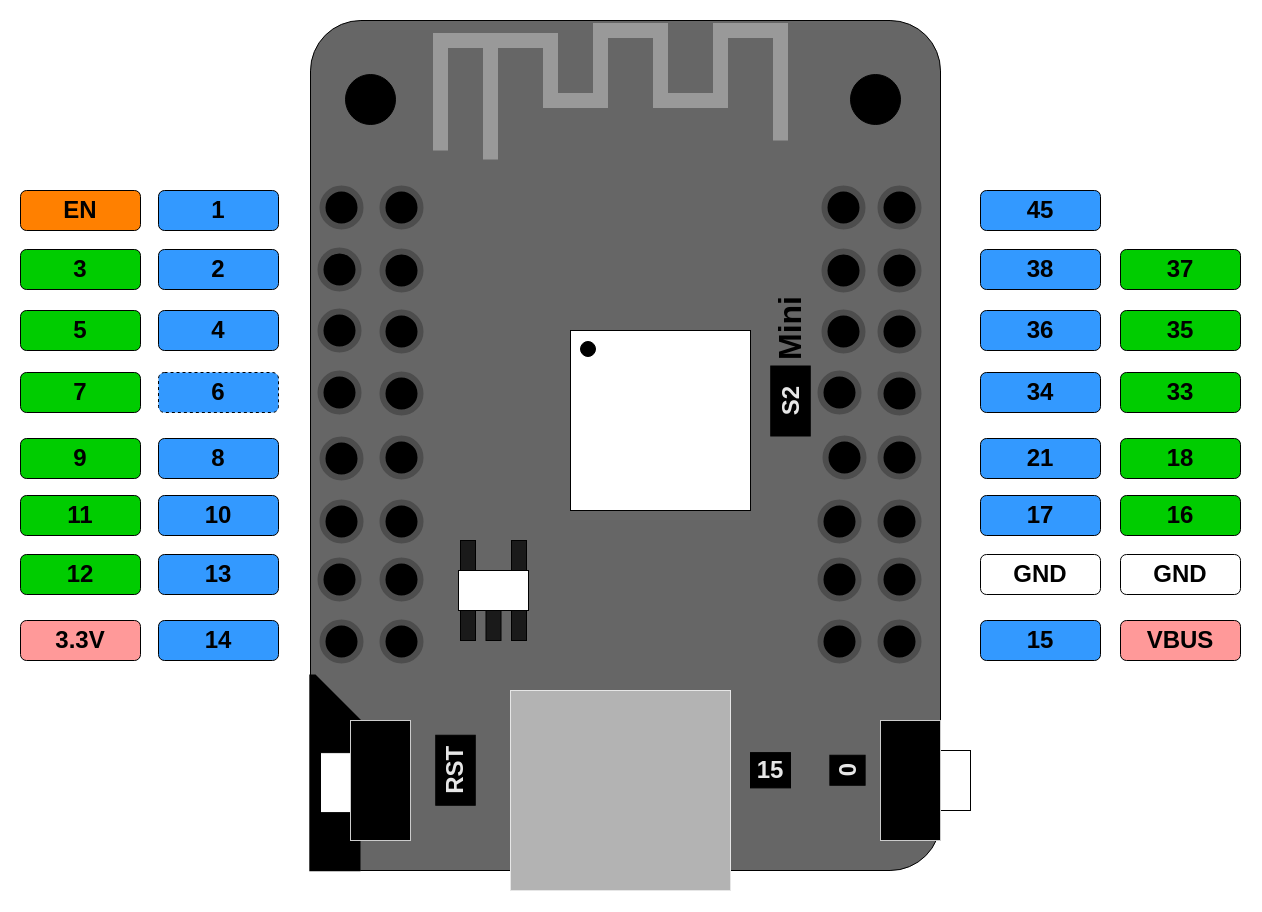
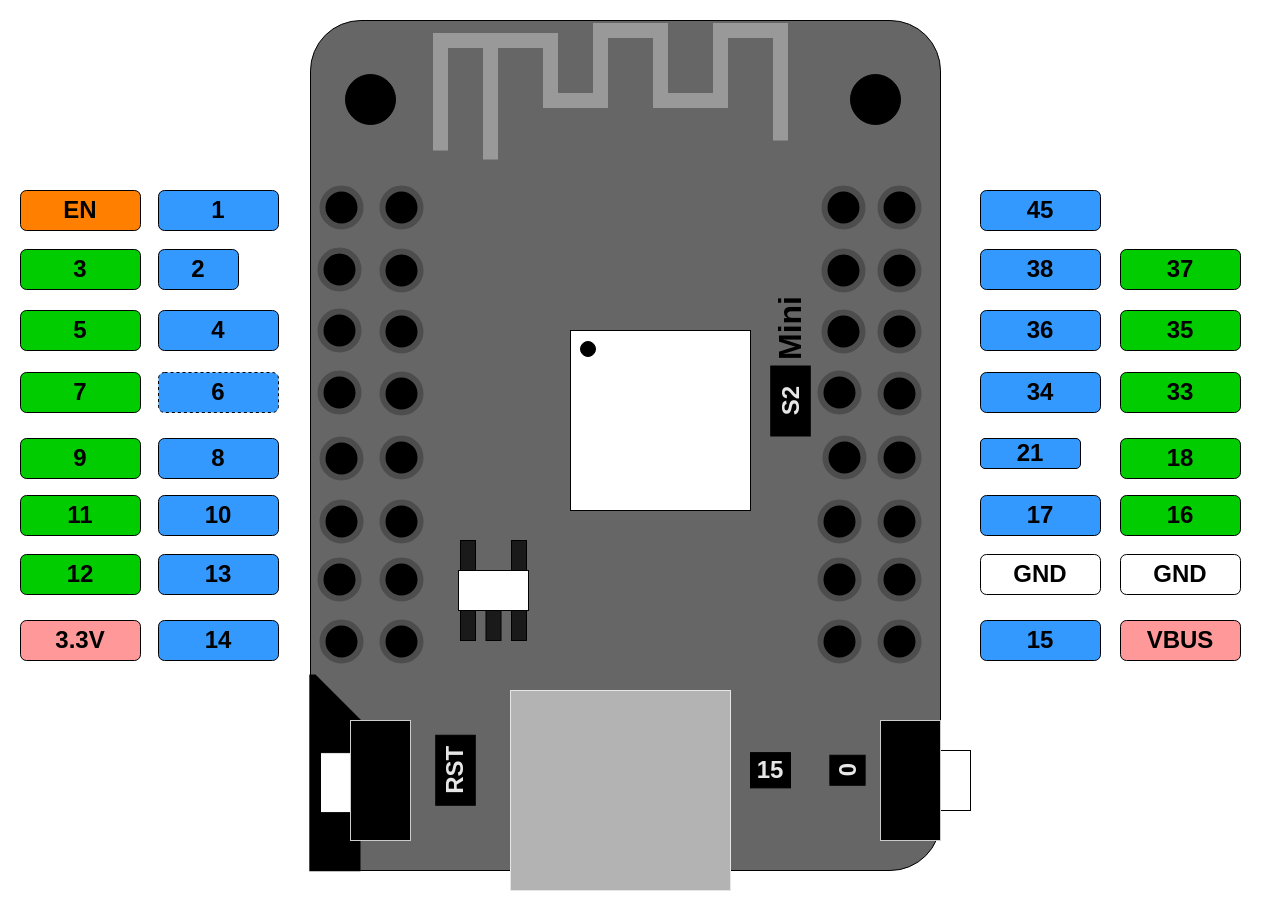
  <mxCell id="0" />
  <mxCell id="1" parent="0" />
  <mxCell id="2" value="" style="rounded=1;whiteSpace=wrap;html=1;fillColor=#666666;arcSize=8;" vertex="1" parent="1"><mxGeometry x="310" y="20" width="630" height="850" as="geometry" /></mxCell>
  <mxCell id="3" value="" style="shape=card;whiteSpace=wrap;html=1;rotation=90;size=45;strokeColor=none;fillColor=#000000;" vertex="1" parent="1"><mxGeometry x="236" y="746.81" width="196.81" height="51.19" as="geometry" /></mxCell>
  <mxCell id="4" value="" style="rounded=0;whiteSpace=wrap;html=1;fillColor=#B3B3B3;fontColor=#333333;strokeColor=#E6E6E6;" vertex="1" parent="1"><mxGeometry x="510" y="690" width="220" height="200" as="geometry" /></mxCell>
  <mxCell id="5" value="" style="whiteSpace=wrap;html=1;aspect=fixed;" vertex="1" parent="1"><mxGeometry x="570" y="330" width="180" height="180" as="geometry" /></mxCell>
  <mxCell id="6" value="" style="ellipse;whiteSpace=wrap;html=1;aspect=fixed;fillColor=#000000;" vertex="1" parent="1"><mxGeometry x="580" y="341" width="15" height="15" as="geometry" /></mxCell>
  <mxCell id="7" value="" style="rounded=0;whiteSpace=wrap;html=1;" vertex="1" parent="1"><mxGeometry x="458" y="570" width="70" height="40" as="geometry" /></mxCell>
  <mxCell id="8" value="&lt;h1&gt;EN&lt;/h1&gt;" style="rounded=1;whiteSpace=wrap;html=1;fillColor=#FF8000;" vertex="1" parent="1"><mxGeometry x="20" y="190" width="120" height="40" as="geometry" /></mxCell>
  <mxCell id="9" value="&lt;h1&gt;1&lt;/h1&gt;" style="rounded=1;whiteSpace=wrap;html=1;fillColor=#3399FF;" vertex="1" parent="1"><mxGeometry x="158" y="190" width="120" height="40" as="geometry" /></mxCell>
  <mxCell id="10" value="&lt;h1&gt;3&lt;/h1&gt;" style="rounded=1;whiteSpace=wrap;html=1;fillColor=#00CC00;" vertex="1" parent="1"><mxGeometry x="20" y="249" width="120" height="40" as="geometry" /></mxCell>
  <mxCell id="11" value="&lt;h1&gt;5&lt;/h1&gt;" style="rounded=1;whiteSpace=wrap;html=1;fillColor=#00CC00;" vertex="1" parent="1"><mxGeometry x="20" y="310" width="120" height="40" as="geometry" /></mxCell>
  <mxCell id="12" value="&lt;h1&gt;7&lt;/h1&gt;" style="rounded=1;whiteSpace=wrap;html=1;fillColor=#00CC00;" vertex="1" parent="1"><mxGeometry x="20" y="372" width="120" height="40" as="geometry" /></mxCell>
  <mxCell id="13" value="&lt;h1&gt;S2&lt;/h1&gt;" style="rounded=0;whiteSpace=wrap;html=1;rotation=-90;fontColor=#E6E6E6;fillColor=#000000;" vertex="1" parent="1"><mxGeometry x="755" y="380.75" width="70" height="39.5" as="geometry" /></mxCell>
  <mxCell id="14" value="&lt;h1&gt;9&lt;/h1&gt;" style="rounded=1;whiteSpace=wrap;html=1;fillColor=#00CC00;" vertex="1" parent="1"><mxGeometry x="20" y="438" width="120" height="40" as="geometry" /></mxCell>
  <mxCell id="15" value="&lt;h1&gt;11&lt;/h1&gt;" style="rounded=1;whiteSpace=wrap;html=1;fillColor=#00CC00;" vertex="1" parent="1"><mxGeometry x="20" y="495" width="120" height="40" as="geometry" /></mxCell>
  <mxCell id="16" value="&lt;h1&gt;12&lt;/h1&gt;" style="rounded=1;whiteSpace=wrap;html=1;fillColor=#00CC00;" vertex="1" parent="1"><mxGeometry x="20" y="554" width="120" height="40" as="geometry" /></mxCell>
  <mxCell id="17" value="&lt;h1&gt;3.3V&lt;/h1&gt;" style="rounded=1;whiteSpace=wrap;html=1;fillColor=#FF9999;" vertex="1" parent="1"><mxGeometry x="20" y="620" width="120" height="40" as="geometry" /></mxCell>
- <mxCell id="18" value="&lt;h1&gt;2&lt;/h1&gt;" style="rounded=1;whiteSpace=wrap;html=1;fillColor=#3399FF;" vertex="1" parent="1"><mxGeometry x="158" y="249" width="120" height="40" as="geometry" /></mxCell>
+ <mxCell id="18" value="&lt;h1&gt;2&lt;/h1&gt;" style="rounded=1;whiteSpace=wrap;html=1;fillColor=#3399FF;" vertex="1" parent="1"><mxGeometry x="158" y="249" width="80" height="40" as="geometry" /></mxCell>
  <mxCell id="19" value="&lt;h1&gt;4&lt;/h1&gt;" style="rounded=1;whiteSpace=wrap;html=1;fillColor=#3399FF;" vertex="1" parent="1"><mxGeometry x="158" y="310" width="120" height="40" as="geometry" /></mxCell>
  <mxCell id="20" value="&lt;h1&gt;6&lt;/h1&gt;" style="rounded=1;whiteSpace=wrap;html=1;fillColor=#3399FF;dashed=1;" vertex="1" parent="1"><mxGeometry x="158" y="372" width="120" height="40" as="geometry" /></mxCell>
  <mxCell id="21" value="&lt;h1&gt;8&lt;/h1&gt;" style="rounded=1;whiteSpace=wrap;html=1;fillColor=#3399FF;" vertex="1" parent="1"><mxGeometry x="158" y="438" width="120" height="40" as="geometry" /></mxCell>
  <mxCell id="22" value="&lt;h1&gt;10&lt;/h1&gt;" style="rounded=1;whiteSpace=wrap;html=1;fillColor=#3399FF;" vertex="1" parent="1"><mxGeometry x="158" y="495" width="120" height="40" as="geometry" /></mxCell>
  <mxCell id="23" value="&lt;h1&gt;13&lt;/h1&gt;" style="rounded=1;whiteSpace=wrap;html=1;fillColor=#3399FF;" vertex="1" parent="1"><mxGeometry x="158" y="554" width="120" height="40" as="geometry" /></mxCell>
  <mxCell id="24" value="&lt;h1&gt;14&lt;/h1&gt;" style="rounded=1;whiteSpace=wrap;html=1;fillColor=#3399FF;" vertex="1" parent="1"><mxGeometry x="158" y="620" width="120" height="40" as="geometry" /></mxCell>
  <mxCell id="25" value="&lt;h1&gt;GND&lt;/h1&gt;" style="rounded=1;whiteSpace=wrap;html=1;fillColor=#FFFFFF;" vertex="1" parent="1"><mxGeometry x="980" y="554" width="120" height="40" as="geometry" /></mxCell>
  <mxCell id="26" value="&lt;h1&gt;GND&lt;/h1&gt;" style="rounded=1;whiteSpace=wrap;html=1;fillColor=#FFFFFF;" vertex="1" parent="1"><mxGeometry x="1120" y="554" width="120" height="40" as="geometry" /></mxCell>
  <mxCell id="27" value="&lt;h1&gt;VBUS&lt;/h1&gt;" style="rounded=1;whiteSpace=wrap;html=1;fillColor=#FF9999;" vertex="1" parent="1"><mxGeometry x="1120" y="620" width="120" height="40" as="geometry" /></mxCell>
  <mxCell id="28" value="&lt;h1&gt;15&lt;/h1&gt;" style="rounded=1;whiteSpace=wrap;html=1;fillColor=#3399FF;" vertex="1" parent="1"><mxGeometry x="980" y="620" width="120" height="40" as="geometry" /></mxCell>
  <mxCell id="29" value="&lt;h1&gt;16&lt;/h1&gt;" style="rounded=1;whiteSpace=wrap;html=1;fillColor=#00CC00;" vertex="1" parent="1"><mxGeometry x="1120" y="495" width="120" height="40" as="geometry" /></mxCell>
  <mxCell id="30" value="&lt;h1&gt;RST&lt;/h1&gt;" style="rounded=0;whiteSpace=wrap;html=1;rotation=-90;fontColor=#E6E6E6;fillColor=#000000;" vertex="1" parent="1"><mxGeometry x="420" y="750" width="70" height="39.5" as="geometry" /></mxCell>
  <mxCell id="31" value="&lt;h1&gt;15&lt;/h1&gt;" style="rounded=0;whiteSpace=wrap;html=1;rotation=0;fontColor=#E6E6E6;fillColor=#000000;" vertex="1" parent="1"><mxGeometry x="750" y="752.13" width="40" height="35.25" as="geometry" /></mxCell>
  <mxCell id="32" value="&lt;h1&gt;0&lt;/h1&gt;" style="rounded=0;whiteSpace=wrap;html=1;rotation=90;fontColor=#E6E6E6;fillColor=#000000;" vertex="1" parent="1"><mxGeometry x="832" y="752.13" width="30" height="35.25" as="geometry" /></mxCell>
  <mxCell id="33" value="&lt;h1 style=&quot;font-size: 32px;&quot;&gt;Mini&lt;/h1&gt;" style="rounded=0;whiteSpace=wrap;html=1;fillColor=none;strokeColor=none;rotation=-90;fontSize=32;" vertex="1" parent="1"><mxGeometry x="755" y="310" width="70" height="36" as="geometry" /></mxCell>
  <mxCell id="34" value="" style="rounded=0;whiteSpace=wrap;html=1;" vertex="1" parent="1"><mxGeometry x="940" y="750" width="30" height="60" as="geometry" /></mxCell>
  <mxCell id="35" value="" style="rounded=0;whiteSpace=wrap;html=1;" vertex="1" parent="1"><mxGeometry x="320" y="752.13" width="30" height="60" as="geometry" /></mxCell>
  <mxCell id="36" value="" style="rounded=0;whiteSpace=wrap;html=1;fillColor=#000000;strokeColor=#CCCCCC;" vertex="1" parent="1"><mxGeometry x="350" y="720" width="60" height="120" as="geometry" /></mxCell>
  <mxCell id="37" value="" style="rounded=0;whiteSpace=wrap;html=1;fillColor=#000000;strokeColor=#CCCCCC;" vertex="1" parent="1"><mxGeometry x="880" y="720" width="60" height="120" as="geometry" /></mxCell>
  <mxCell id="38" value="&lt;h1&gt;18&lt;/h1&gt;" style="rounded=1;whiteSpace=wrap;html=1;fillColor=#00CC00;" vertex="1" parent="1"><mxGeometry x="1120" y="438" width="120" height="40" as="geometry" /></mxCell>
  <mxCell id="39" value="&lt;h1&gt;33&lt;/h1&gt;" style="rounded=1;whiteSpace=wrap;html=1;fillColor=#00CC00;" vertex="1" parent="1"><mxGeometry x="1120" y="372" width="120" height="40" as="geometry" /></mxCell>
  <mxCell id="40" value="" style="rounded=0;whiteSpace=wrap;html=1;fillColor=#1A1A1A;" vertex="1" parent="1"><mxGeometry x="511" y="540" width="15" height="30" as="geometry" /></mxCell>
  <mxCell id="41" value="" style="rounded=0;whiteSpace=wrap;html=1;fillColor=#1A1A1A;" vertex="1" parent="1"><mxGeometry x="511" y="610" width="15" height="30" as="geometry" /></mxCell>
  <mxCell id="42" value="" style="rounded=0;whiteSpace=wrap;html=1;fillColor=#1A1A1A;" vertex="1" parent="1"><mxGeometry x="485.5" y="610" width="15" height="30" as="geometry" /></mxCell>
  <mxCell id="43" value="" style="rounded=0;whiteSpace=wrap;html=1;fillColor=#1A1A1A;" vertex="1" parent="1"><mxGeometry x="460" y="610" width="15" height="30" as="geometry" /></mxCell>
  <mxCell id="44" value="" style="rounded=0;whiteSpace=wrap;html=1;fillColor=#1A1A1A;" vertex="1" parent="1"><mxGeometry x="460" y="540" width="15" height="30" as="geometry" /></mxCell>
  <mxCell id="45" value="&lt;h1&gt;35&lt;/h1&gt;" style="rounded=1;whiteSpace=wrap;html=1;fillColor=#00CC00;" vertex="1" parent="1"><mxGeometry x="1120" y="310" width="120" height="40" as="geometry" /></mxCell>
  <mxCell id="46" value="&lt;h1&gt;37&lt;/h1&gt;" style="rounded=1;whiteSpace=wrap;html=1;fillColor=#00CC00;" vertex="1" parent="1"><mxGeometry x="1120" y="249" width="120" height="40" as="geometry" /></mxCell>
  <mxCell id="47" value="&lt;h1&gt;17&lt;/h1&gt;" style="rounded=1;whiteSpace=wrap;html=1;fillColor=#3399FF;" vertex="1" parent="1"><mxGeometry x="980" y="495" width="120" height="40" as="geometry" /></mxCell>
- <mxCell id="48" value="&lt;h1&gt;21&lt;/h1&gt;" style="rounded=1;whiteSpace=wrap;html=1;fillColor=#3399FF;" vertex="1" parent="1"><mxGeometry x="980" y="438" width="120" height="40" as="geometry" /></mxCell>
+ <mxCell id="48" value="&lt;h1&gt;21&lt;/h1&gt;" style="rounded=1;whiteSpace=wrap;html=1;fillColor=#3399FF;" vertex="1" parent="1"><mxGeometry x="980" y="438" width="100" height="30" as="geometry" /></mxCell>
  <mxCell id="49" value="&lt;h1&gt;34&lt;/h1&gt;" style="rounded=1;whiteSpace=wrap;html=1;fillColor=#3399FF;" vertex="1" parent="1"><mxGeometry x="980" y="372" width="120" height="40" as="geometry" /></mxCell>
  <mxCell id="50" value="&lt;h1&gt;36&lt;/h1&gt;" style="rounded=1;whiteSpace=wrap;html=1;fillColor=#3399FF;" vertex="1" parent="1"><mxGeometry x="980" y="310" width="120" height="40" as="geometry" /></mxCell>
  <mxCell id="51" value="&lt;h1&gt;38&lt;/h1&gt;" style="rounded=1;whiteSpace=wrap;html=1;fillColor=#3399FF;" vertex="1" parent="1"><mxGeometry x="980" y="249" width="120" height="40" as="geometry" /></mxCell>
  <mxCell id="52" value="&lt;h1&gt;45&lt;/h1&gt;" style="rounded=1;whiteSpace=wrap;html=1;fillColor=#3399FF;" vertex="1" parent="1"><mxGeometry x="980" y="190" width="120" height="40" as="geometry" /></mxCell>
  <mxCell id="53" value="" style="ellipse;whiteSpace=wrap;html=1;aspect=fixed;fillColor=#000000;" vertex="1" parent="1"><mxGeometry x="345" y="74" width="50" height="50" as="geometry" /></mxCell>
  <mxCell id="54" value="" style="ellipse;whiteSpace=wrap;html=1;aspect=fixed;fillColor=#000000;" vertex="1" parent="1"><mxGeometry x="850" y="74" width="50" height="50" as="geometry" /></mxCell>
  <mxCell id="55" value="" style="ellipse;whiteSpace=wrap;html=1;aspect=fixed;strokeWidth=6;strokeColor=#4D4D4D;fillColor=#000000;" vertex="1" parent="1"><mxGeometry x="322" y="188" width="38" height="38" as="geometry" /></mxCell>
  <mxCell id="56" value="" style="ellipse;whiteSpace=wrap;html=1;aspect=fixed;strokeWidth=6;strokeColor=#4D4D4D;fillColor=#000000;" vertex="1" parent="1"><mxGeometry x="320" y="250" width="38" height="38" as="geometry" /></mxCell>
  <mxCell id="57" value="" style="ellipse;whiteSpace=wrap;html=1;aspect=fixed;strokeWidth=6;strokeColor=#4D4D4D;fillColor=#000000;" vertex="1" parent="1"><mxGeometry x="320" y="311" width="38" height="38" as="geometry" /></mxCell>
  <mxCell id="58" value="" style="ellipse;whiteSpace=wrap;html=1;aspect=fixed;strokeWidth=6;strokeColor=#4D4D4D;fillColor=#000000;" vertex="1" parent="1"><mxGeometry x="320" y="373" width="38" height="38" as="geometry" /></mxCell>
  <mxCell id="59" value="" style="ellipse;whiteSpace=wrap;html=1;aspect=fixed;strokeWidth=6;strokeColor=#4D4D4D;fillColor=#000000;" vertex="1" parent="1"><mxGeometry x="322" y="439" width="38" height="38" as="geometry" /></mxCell>
  <mxCell id="60" value="" style="ellipse;whiteSpace=wrap;html=1;aspect=fixed;strokeWidth=6;strokeColor=#4D4D4D;fillColor=#000000;" vertex="1" parent="1"><mxGeometry x="322" y="502" width="38" height="38" as="geometry" /></mxCell>
  <mxCell id="61" value="" style="ellipse;whiteSpace=wrap;html=1;aspect=fixed;strokeWidth=6;strokeColor=#4D4D4D;fillColor=#000000;" vertex="1" parent="1"><mxGeometry x="320" y="560" width="38" height="38" as="geometry" /></mxCell>
  <mxCell id="62" value="" style="ellipse;whiteSpace=wrap;html=1;aspect=fixed;strokeWidth=6;strokeColor=#4D4D4D;fillColor=#000000;" vertex="1" parent="1"><mxGeometry x="322" y="622" width="38" height="38" as="geometry" /></mxCell>
  <mxCell id="63" value="" style="ellipse;whiteSpace=wrap;html=1;aspect=fixed;strokeWidth=6;strokeColor=#4D4D4D;fillColor=#000000;" vertex="1" parent="1"><mxGeometry x="382" y="622" width="38" height="38" as="geometry" /></mxCell>
  <mxCell id="64" value="" style="ellipse;whiteSpace=wrap;html=1;aspect=fixed;strokeWidth=6;strokeColor=#4D4D4D;fillColor=#000000;" vertex="1" parent="1"><mxGeometry x="382" y="560" width="38" height="38" as="geometry" /></mxCell>
  <mxCell id="65" value="" style="ellipse;whiteSpace=wrap;html=1;aspect=fixed;strokeWidth=6;strokeColor=#4D4D4D;fillColor=#000000;" vertex="1" parent="1"><mxGeometry x="382" y="502" width="38" height="38" as="geometry" /></mxCell>
  <mxCell id="66" value="" style="ellipse;whiteSpace=wrap;html=1;aspect=fixed;strokeWidth=6;strokeColor=#4D4D4D;fillColor=#000000;" vertex="1" parent="1"><mxGeometry x="382" y="438" width="38" height="38" as="geometry" /></mxCell>
  <mxCell id="67" value="" style="ellipse;whiteSpace=wrap;html=1;aspect=fixed;strokeWidth=6;strokeColor=#4D4D4D;fillColor=#000000;" vertex="1" parent="1"><mxGeometry x="382" y="374" width="38" height="38" as="geometry" /></mxCell>
  <mxCell id="68" value="" style="ellipse;whiteSpace=wrap;html=1;aspect=fixed;strokeWidth=6;strokeColor=#4D4D4D;fillColor=#000000;" vertex="1" parent="1"><mxGeometry x="382" y="312" width="38" height="38" as="geometry" /></mxCell>
  <mxCell id="69" value="" style="ellipse;whiteSpace=wrap;html=1;aspect=fixed;strokeWidth=6;strokeColor=#4D4D4D;fillColor=#000000;" vertex="1" parent="1"><mxGeometry x="382" y="251" width="38" height="38" as="geometry" /></mxCell>
  <mxCell id="70" value="" style="ellipse;whiteSpace=wrap;html=1;aspect=fixed;strokeWidth=6;strokeColor=#4D4D4D;fillColor=#000000;" vertex="1" parent="1"><mxGeometry x="382" y="188" width="38" height="38" as="geometry" /></mxCell>
  <mxCell id="71" value="" style="ellipse;whiteSpace=wrap;html=1;aspect=fixed;strokeWidth=6;strokeColor=#4D4D4D;fillColor=#000000;" vertex="1" parent="1"><mxGeometry x="824" y="188" width="38" height="38" as="geometry" /></mxCell>
  <mxCell id="72" value="" style="ellipse;whiteSpace=wrap;html=1;aspect=fixed;strokeWidth=6;strokeColor=#4D4D4D;fillColor=#000000;" vertex="1" parent="1"><mxGeometry x="824" y="251" width="38" height="38" as="geometry" /></mxCell>
  <mxCell id="73" value="" style="ellipse;whiteSpace=wrap;html=1;aspect=fixed;strokeWidth=6;strokeColor=#4D4D4D;fillColor=#000000;" vertex="1" parent="1"><mxGeometry x="824" y="312" width="38" height="38" as="geometry" /></mxCell>
  <mxCell id="74" value="" style="ellipse;whiteSpace=wrap;html=1;aspect=fixed;strokeWidth=6;strokeColor=#4D4D4D;fillColor=#000000;" vertex="1" parent="1"><mxGeometry x="820" y="373" width="38" height="38" as="geometry" /></mxCell>
  <mxCell id="75" value="" style="ellipse;whiteSpace=wrap;html=1;aspect=fixed;strokeWidth=6;strokeColor=#4D4D4D;fillColor=#000000;" vertex="1" parent="1"><mxGeometry x="825" y="438" width="38" height="38" as="geometry" /></mxCell>
  <mxCell id="76" value="" style="ellipse;whiteSpace=wrap;html=1;aspect=fixed;strokeWidth=6;strokeColor=#4D4D4D;fillColor=#000000;" vertex="1" parent="1"><mxGeometry x="820" y="502" width="38" height="38" as="geometry" /></mxCell>
  <mxCell id="77" value="" style="ellipse;whiteSpace=wrap;html=1;aspect=fixed;strokeWidth=6;strokeColor=#4D4D4D;fillColor=#000000;" vertex="1" parent="1"><mxGeometry x="820" y="560" width="38" height="38" as="geometry" /></mxCell>
  <mxCell id="78" value="" style="ellipse;whiteSpace=wrap;html=1;aspect=fixed;strokeWidth=6;strokeColor=#4D4D4D;fillColor=#000000;" vertex="1" parent="1"><mxGeometry x="820" y="622" width="38" height="38" as="geometry" /></mxCell>
  <mxCell id="79" value="" style="ellipse;whiteSpace=wrap;html=1;aspect=fixed;strokeWidth=6;strokeColor=#4D4D4D;fillColor=#000000;" vertex="1" parent="1"><mxGeometry x="880" y="622" width="38" height="38" as="geometry" /></mxCell>
  <mxCell id="80" value="" style="ellipse;whiteSpace=wrap;html=1;aspect=fixed;strokeWidth=6;strokeColor=#4D4D4D;fillColor=#000000;" vertex="1" parent="1"><mxGeometry x="880" y="560" width="38" height="38" as="geometry" /></mxCell>
  <mxCell id="81" value="" style="ellipse;whiteSpace=wrap;html=1;aspect=fixed;strokeWidth=6;strokeColor=#4D4D4D;fillColor=#000000;" vertex="1" parent="1"><mxGeometry x="880" y="502" width="38" height="38" as="geometry" /></mxCell>
  <mxCell id="82" value="" style="ellipse;whiteSpace=wrap;html=1;aspect=fixed;strokeWidth=6;strokeColor=#4D4D4D;fillColor=#000000;" vertex="1" parent="1"><mxGeometry x="880" y="438" width="38" height="38" as="geometry" /></mxCell>
  <mxCell id="83" value="" style="ellipse;whiteSpace=wrap;html=1;aspect=fixed;strokeWidth=6;strokeColor=#4D4D4D;fillColor=#000000;" vertex="1" parent="1"><mxGeometry x="880" y="374" width="38" height="38" as="geometry" /></mxCell>
  <mxCell id="84" value="" style="ellipse;whiteSpace=wrap;html=1;aspect=fixed;strokeWidth=6;strokeColor=#4D4D4D;fillColor=#000000;" vertex="1" parent="1"><mxGeometry x="880" y="312" width="38" height="38" as="geometry" /></mxCell>
  <mxCell id="85" value="" style="ellipse;whiteSpace=wrap;html=1;aspect=fixed;strokeWidth=6;strokeColor=#4D4D4D;fillColor=#000000;" vertex="1" parent="1"><mxGeometry x="880" y="251" width="38" height="38" as="geometry" /></mxCell>
  <mxCell id="86" value="" style="ellipse;whiteSpace=wrap;html=1;aspect=fixed;strokeWidth=6;strokeColor=#4D4D4D;fillColor=#000000;" vertex="1" parent="1"><mxGeometry x="880" y="188" width="38" height="38" as="geometry" /></mxCell>
  <mxCell id="87" value="" style="endArrow=none;html=1;rounded=0;strokeColor=#999999;strokeWidth=15;" edge="1" parent="1"><mxGeometry width="50" height="50" relative="1" as="geometry"><mxPoint x="440" y="150" as="sourcePoint" /><mxPoint x="780" y="140" as="targetPoint" /><Array as="points"><mxPoint x="440" y="40" /><mxPoint x="550" y="40" /><mxPoint x="550" y="100" /><mxPoint x="600" y="100" /><mxPoint x="600" y="30" /><mxPoint x="660" y="30" /><mxPoint x="660" y="100" /><mxPoint x="720" y="100" /><mxPoint x="720" y="30" /><mxPoint x="780" y="30" /></Array></mxGeometry></mxCell>
  <mxCell id="88" value="" style="endArrow=none;html=1;rounded=0;strokeWidth=15;strokeColor=#999999;" edge="1" parent="1"><mxGeometry width="50" height="50" relative="1" as="geometry"><mxPoint x="490" y="159" as="sourcePoint" /><mxPoint x="490" y="39" as="targetPoint" /></mxGeometry></mxCell>
